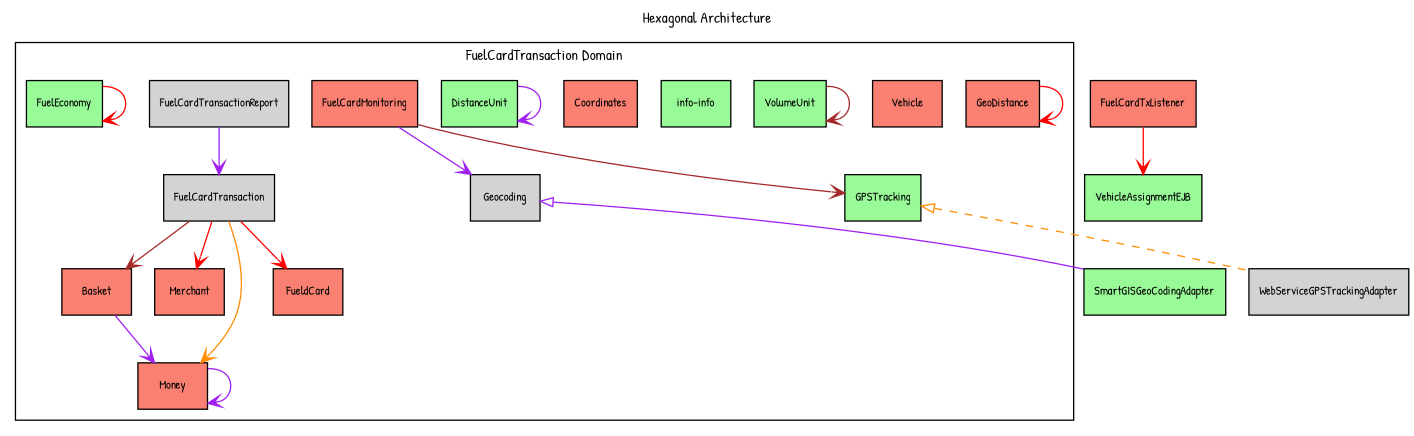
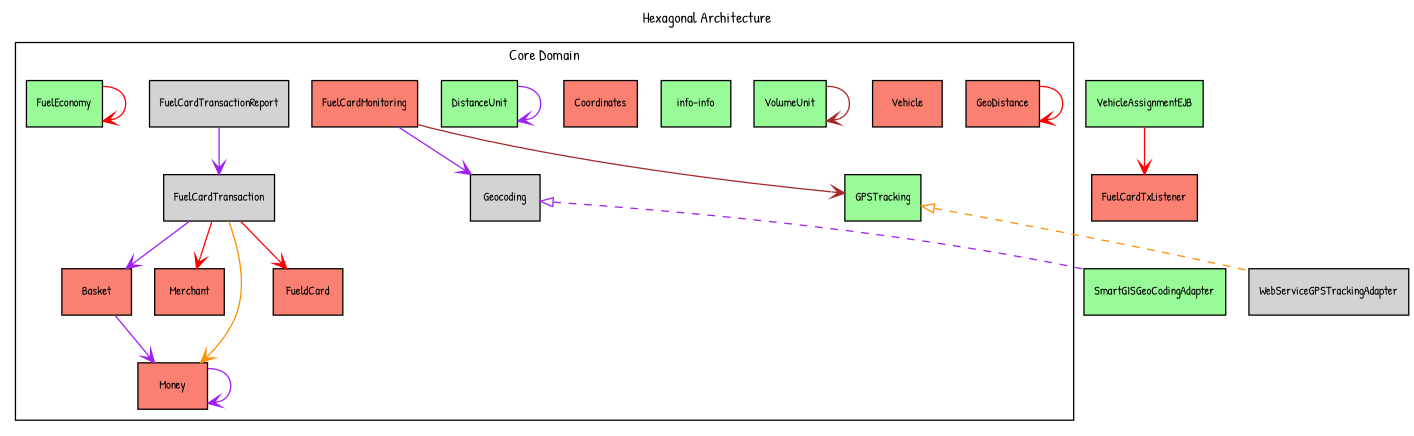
  digraph {
    fontname="Patrick Hand"
    fontsize=12
    label="Hexagonal Architecture"
    labelloc=top
    rankdir=TB
    node [fillcolor=salmon fontname="Patrick Hand" fontsize=9 shape=record style=filled]
    edge [arrowhead=open color=purple fontname="Patrick Hand" fontsize=9 labelfontname=Verdana labelfontsize=9]
    n1 [label=Basket]
    n2 [label=GeoDistance]
    n3 [fillcolor=lightgrey label=Geocoding]
    n4 [label=Merchant]
    n5 [label=Money]
    n6 [label=Vehicle]
    n7 [fillcolor=palegreen label=VolumeUnit]
    n8 [fillcolor=palegreen label="info-info"]
    n9 [label=Coordinates]
    n10 [fillcolor=palegreen label=DistanceUnit]
    n11 [label=FuelCardMonitoring]
    n12 [fillcolor=lightgrey label=FuelCardTransaction]
    n13 [fillcolor=lightgrey label=FuelCardTransactionReport]
    n14 [fillcolor=palegreen label=FuelEconomy]
    n15 [label=FueldCard]
    n16 [fillcolor=palegreen label=GPSTracking]
    n17 [fillcolor=palegreen label=SmartGISGeoCodingAdapter]
    n18 [fillcolor=lightgrey label=WebServiceGPSTrackingAdapter]
    n19 [label=FuelCardTxListener]
    n20 [fillcolor=palegreen label=VehicleAssignmentEJB]
    subgraph cluster_1 {
-     label="FuelCardTransaction Domain"
+     label="Core Domain"
      n1
      n2
      n3
      n4
      n5
      n6
      n7
      n8
      n9
      n10
      n11
      n12
      n13
      n14
      n15
      n16
    }
    n1 -> n5
    n2 -> n2 [color=red]
-   n3 -> n17 [arrowtail=empty dir=back style=solid arrowhead=""]
+   n3 -> n17 [arrowtail=empty dir=back style=dashed arrowhead=""]
    n5 -> n5
    n7 -> n7 [color=brown]
    n10 -> n10
    n11 -> n3
    n11 -> n16 [color=brown]
-   n12 -> n1 [color=brown]
+   n12 -> n1
    n12 -> n4 [color=red]
    n12 -> n5 [color=darkorange]
    n12 -> n15 [color=red]
    n13 -> n12
    n14 -> n14 [color=red]
    n16 -> n18 [arrowtail=empty color=darkorange dir=back style=dashed arrowhead=""]
-   n19 -> n20 [color=red]
+   n20 -> n19 [color=red]
  }
